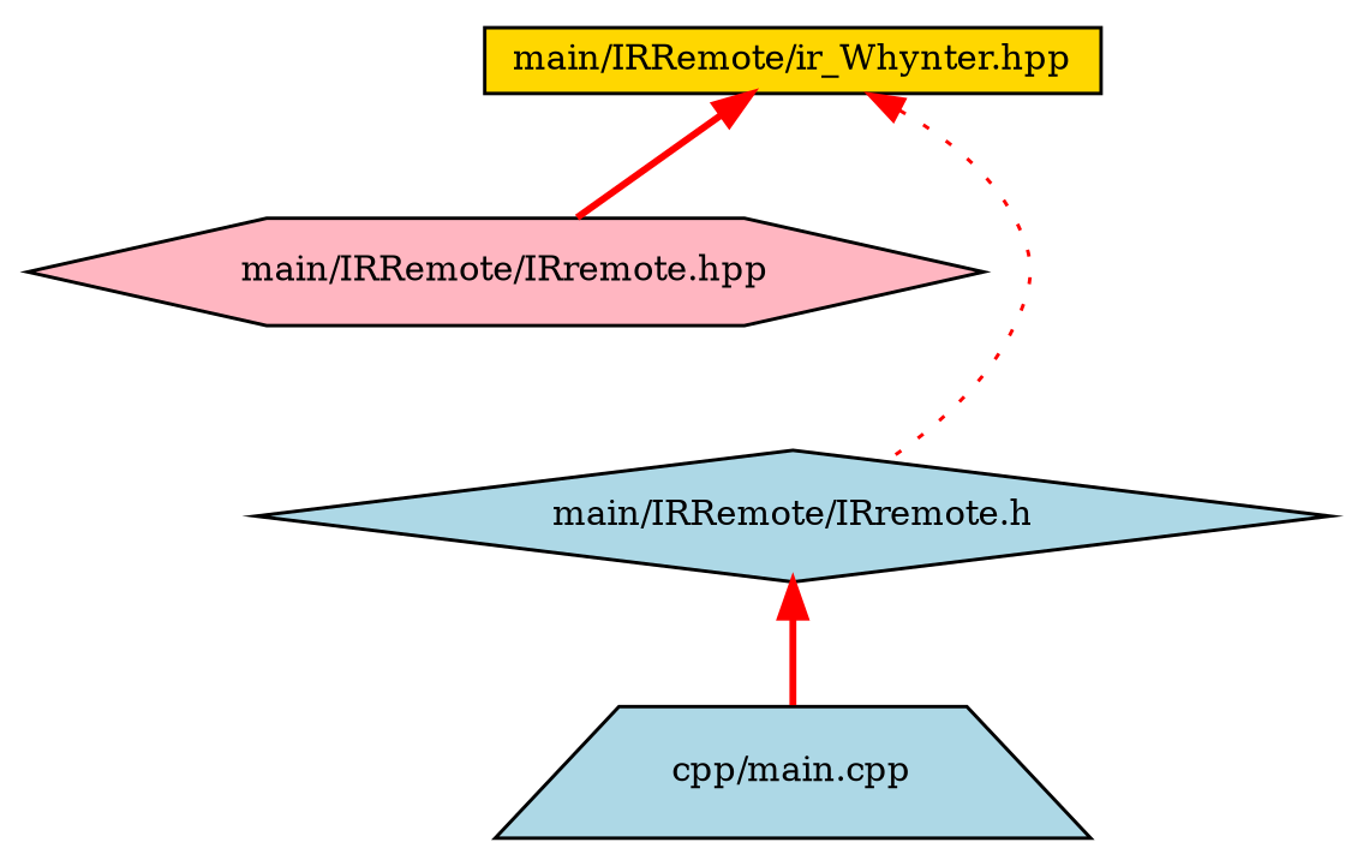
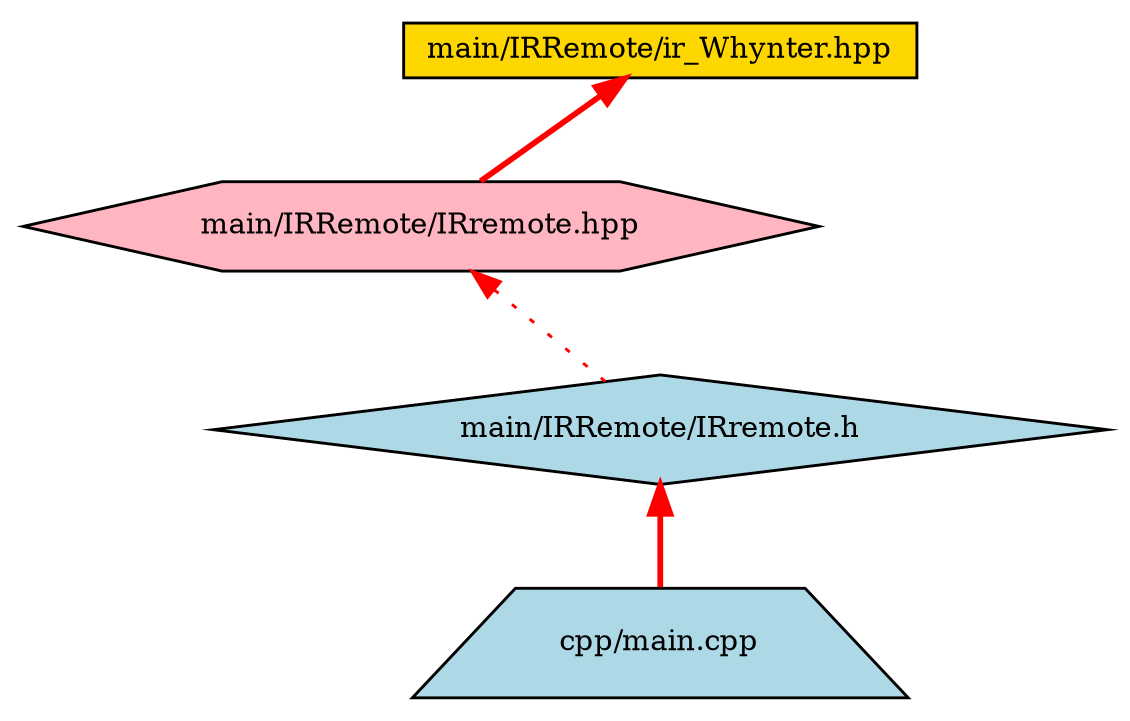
  digraph {
    fontname="DejaVu Serif"
    node [color=black fillcolor=lightblue fontname="DejaVu Serif" fontsize=10 style=filled]
    edge [color=red dir=back fontname="DejaVu Serif" fontsize=10 labelfontname=Helvetica labelfontsize=10 style=bold]
    n1 [fillcolor=gold fontcolor=black height=0.2 label="main/IRRemote/ir_Whynter.hpp" shape=box width=0.4]
    n2 [fillcolor=lightpink height=0.2 label="main/IRRemote/IRremote.hpp" shape=hexagon width=0.4]
    n3 [height=0.2 label="main/IRRemote/IRremote.h" shape=diamond width=0.4]
    n4 [height=0.2 label="cpp/main.cpp" shape=trapezium width=0.4]
    n1 -> n2
-   n1 -> n3 [style=dotted]
+   n2 -> n3 [style=dotted]
    n3 -> n4
  }
